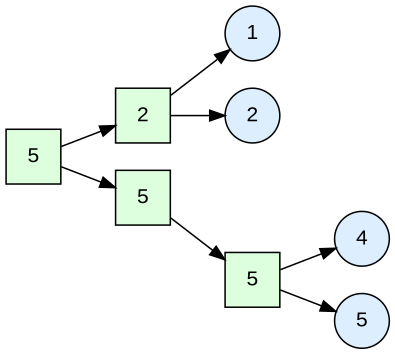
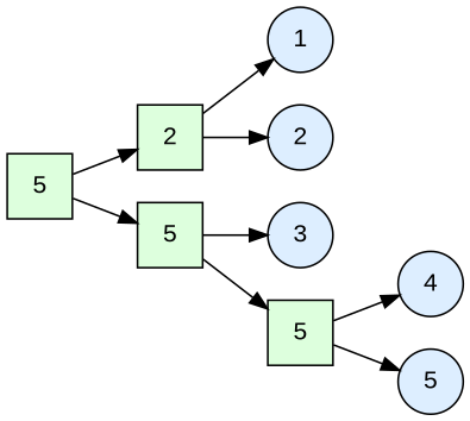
  digraph {
    rankdir=LR
    fontname="Liberation Sans"
    node [fillcolor="#ddeeff" shape=circle style=filled fontname="Liberation Sans"]
    edge [fontname="Liberation Sans"]
    1
    2
+   3
    4
    5
    n6 [fillcolor="#ddffdd" label=5 shape=square]
    n7 [fillcolor="#ddffdd" label=2 shape=square]
    n8 [fillcolor="#ddffdd" label=5 shape=square]
    n9 [fillcolor="#ddffdd" label=5 shape=square]
    n6 -> n7
    n6 -> n8
    n7 -> 1
    n7 -> 2
+   n8 -> 3
    n8 -> n9
    n9 -> 4
    n9 -> 5
  }
